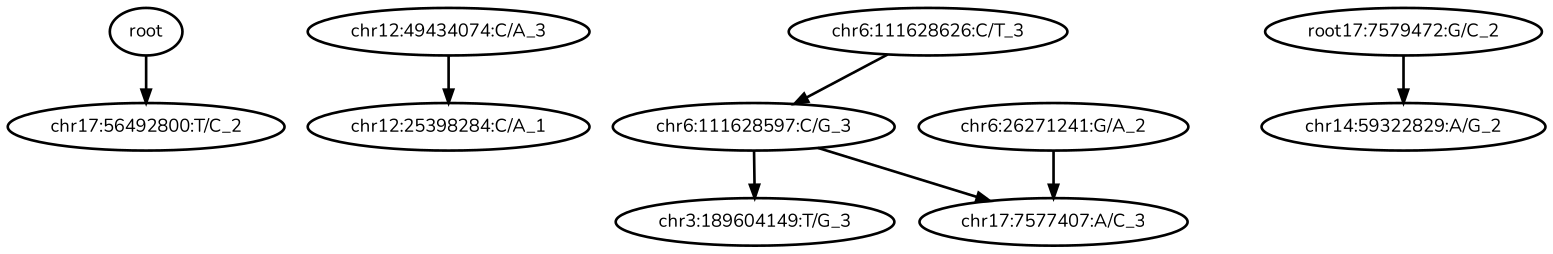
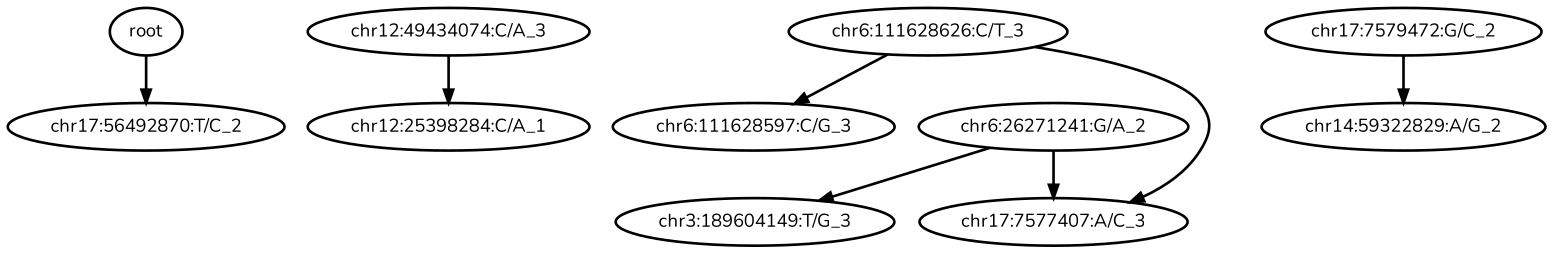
  digraph {
    fontname=Nunito
    rankdir=TB
    node [fontname=Nunito style=bold]
    edge [fontname=Nunito style=bold]
    n1 [label=root]
-   n2 [label="chr17:56492800:T/C_2"]
+   n2 [label="chr17:56492870:T/C_2"]
    n3 [label="chr12:49434074:C/A_3"]
    n4 [label="chr12:25398284:C/A_1"]
    n5 [label="chr6:111628626:C/T_3"]
    n6 [label="chr6:111628597:C/G_3"]
    n7 [label="chr17:7577407:A/C_3"]
    n8 [label="chr6:26271241:G/A_2"]
    n9 [label="chr3:189604149:T/G_3"]
-   n10 [label="root17:7579472:G/C_2"]
+   n10 [label="chr17:7579472:G/C_2"]
    n11 [label="chr14:59322829:A/G_2"]
    n1 -> n2
    n3 -> n4
    n5 -> n6
-   n6 -> n7
+   n5 -> n7
    n8 -> n7
-   n6 -> n9
+   n8 -> n9
    n10 -> n11
  }
